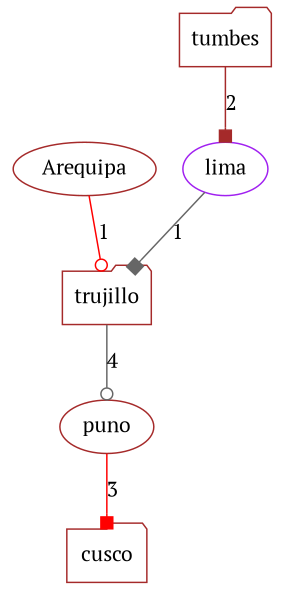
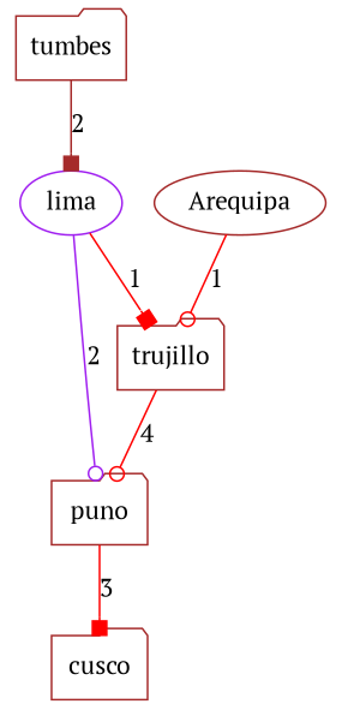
  strict digraph {
    fontname="PT Serif"
    node [color=brown fontname="PT Serif" shape=folder]
    edge [arrowhead=odot color=gray40 fontname="PT Serif"]
    trujillo
    Arequipa [shape=ellipse]
-   puno [shape=ellipse]
+   puno
    lima [color=purple shape=ellipse]
    cusco
    tumbes
-   trujillo -> puno [label=4]
+   trujillo -> puno [color=red label=4]
    Arequipa -> trujillo [color=red label=1]
    puno -> cusco [arrowhead=box color=red label=3]
-   lima -> trujillo [arrowhead=box label=1]
+   lima -> trujillo [arrowhead=box color=red label=1]
+   lima -> puno [color=purple label=2]
    tumbes -> lima [arrowhead=box color=brown label=2]
  }
